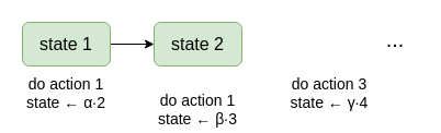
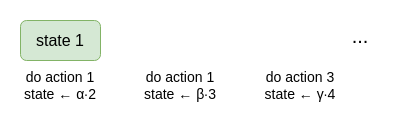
  <mxCell id="0" />
  <mxCell id="1" parent="0" />
- <mxCell id="2" style="edgeStyle=orthogonalEdgeStyle;rounded=0;orthogonalLoop=1;jettySize=auto;html=1;entryX=0;entryY=0.5;entryDx=0;entryDy=0;fontSize=14;fontColor=#000000;startArrow=none;startFill=0;endArrow=classic;endFill=1;strokeWidth=1;" edge="1" parent="1" source="3" target="5"><mxGeometry relative="1" as="geometry" /></mxCell>
  <mxCell id="3" value="state 1" style="rounded=1;whiteSpace=wrap;html=1;fontSize=16;fillColor=#d5e8d4;strokeColor=#82b366;" parent="1" vertex="1"><mxGeometry x="20" y="20" width="80" height="40" as="geometry" /></mxCell>
  <mxCell id="4" value="&lt;div style=&quot;font-size: 14px&quot;&gt;do action 1&lt;br style=&quot;font-size: 14px&quot;&gt;&lt;/div&gt;&lt;div style=&quot;font-size: 14px&quot;&gt;state ← α&lt;span style=&quot;line-height: 1em&quot;&gt;∙&lt;/span&gt;2&lt;/div&gt;" style="text;html=1;strokeColor=none;fillColor=none;align=center;verticalAlign=middle;whiteSpace=wrap;rounded=0;fontSize=14;fontStyle=0" parent="1" vertex="1"><mxGeometry x="20" y="70" width="80" height="30" as="geometry" /></mxCell>
- <mxCell id="5" value="state 2" style="rounded=1;whiteSpace=wrap;html=1;fontSize=16;fillColor=#d5e8d4;strokeColor=#82b366;" vertex="1" parent="1"><mxGeometry x="140" y="20" width="80" height="40" as="geometry" /></mxCell>
- <mxCell id="6" value="&lt;div style=&quot;font-size: 14px&quot;&gt;do action 1&lt;br style=&quot;font-size: 14px&quot;&gt;&lt;/div&gt;&lt;div style=&quot;font-size: 14px&quot;&gt;state ← &lt;span style=&quot;line-height: 1em&quot;&gt;β∙&lt;/span&gt;3&lt;br&gt;&lt;/div&gt;" style="text;html=1;strokeColor=none;fillColor=none;align=center;verticalAlign=middle;whiteSpace=wrap;rounded=0;fontSize=14;fontStyle=0" vertex="1" parent="1"><mxGeometry x="140" y="85" width="80" height="30" as="geometry" /></mxCell>
+ <mxCell id="6" value="&lt;div style=&quot;font-size: 14px&quot;&gt;do action 1&lt;br style=&quot;font-size: 14px&quot;&gt;&lt;/div&gt;&lt;div style=&quot;font-size: 14px&quot;&gt;state ← &lt;span style=&quot;line-height: 1em&quot;&gt;β∙&lt;/span&gt;3&lt;br&gt;&lt;/div&gt;" style="text;html=1;strokeColor=none;fillColor=none;align=center;verticalAlign=middle;whiteSpace=wrap;rounded=0;fontSize=14;fontStyle=0" vertex="1" parent="1"><mxGeometry x="140" y="70" width="80" height="30" as="geometry" /></mxCell>
  <mxCell id="7" value="&lt;div style=&quot;font-size: 14px&quot;&gt;do action 3&lt;br style=&quot;font-size: 14px&quot;&gt;&lt;/div&gt;&lt;div style=&quot;font-size: 14px&quot;&gt;state ← &lt;span style=&quot;line-height: 1em&quot;&gt;γ∙&lt;/span&gt;4&lt;br&gt;&lt;/div&gt;" style="text;html=1;strokeColor=none;fillColor=none;align=center;verticalAlign=middle;whiteSpace=wrap;rounded=0;fontSize=14;fontStyle=0" vertex="1" parent="1"><mxGeometry x="260" y="70" width="80" height="30" as="geometry" /></mxCell>
  <mxCell id="8" value="..." style="text;html=1;strokeColor=none;fillColor=none;align=center;verticalAlign=middle;whiteSpace=wrap;rounded=0;fontSize=20;fontColor=#000000;" vertex="1" parent="1"><mxGeometry x="340" y="20" width="40" height="30" as="geometry" /></mxCell>
